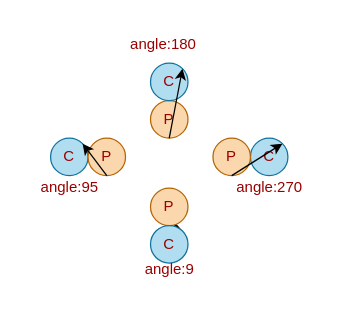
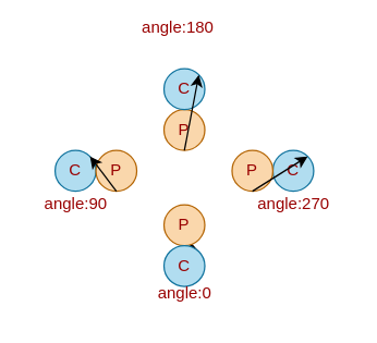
  <mxCell id="0" />
  <mxCell id="1" parent="0" />
  <mxCell id="2" value="" style="group;fontColor=#660000;" vertex="1" connectable="0" parent="1"><mxGeometry x="120" y="150" width="30" height="60" as="geometry" /></mxCell>
  <mxCell id="3" style="edgeStyle=none;html=1;exitX=0.5;exitY=1;exitDx=0;exitDy=0;entryX=1;entryY=0;entryDx=0;entryDy=0;" edge="1" parent="2" source="4" target="5"><mxGeometry relative="1" as="geometry" /></mxCell>
  <mxCell id="4" value="&lt;font color=&quot;#990000&quot;&gt;P&lt;/font&gt;" style="ellipse;whiteSpace=wrap;html=1;aspect=fixed;fillColor=#fad7ac;strokeColor=#b46504;" vertex="1" parent="2"><mxGeometry width="30" height="30" as="geometry" /></mxCell>
  <mxCell id="5" value="C" style="ellipse;whiteSpace=wrap;html=1;aspect=fixed;fillColor=#b1ddf0;strokeColor=#10739e;fontColor=#990000;" vertex="1" parent="2"><mxGeometry y="30" width="30" height="30" as="geometry" /></mxCell>
- <mxCell id="6" value="angle:9" style="text;html=1;align=center;verticalAlign=middle;resizable=0;points=[];autosize=1;strokeColor=none;fillColor=none;fontColor=#990000;" vertex="1" parent="1"><mxGeometry x="105" y="200" width="60" height="30" as="geometry" /></mxCell>
+ <mxCell id="6" value="angle:0" style="text;html=1;align=center;verticalAlign=middle;resizable=0;points=[];autosize=1;strokeColor=none;fillColor=none;fontColor=#990000;" vertex="1" parent="1"><mxGeometry x="105" y="200" width="60" height="30" as="geometry" /></mxCell>
  <mxCell id="7" value="" style="group;fontColor=#660000;" vertex="1" connectable="0" parent="1"><mxGeometry x="40" y="80" width="30" height="60" as="geometry" /></mxCell>
  <mxCell id="8" value="C" style="ellipse;whiteSpace=wrap;html=1;aspect=fixed;fillColor=#b1ddf0;strokeColor=#10739e;fontColor=#990000;" vertex="1" parent="7"><mxGeometry y="30" width="30" height="30" as="geometry" /></mxCell>
- <mxCell id="9" value="angle:95" style="text;html=1;align=center;verticalAlign=middle;resizable=0;points=[];autosize=1;strokeColor=none;fillColor=none;fontColor=#990000;" vertex="1" parent="1"><mxGeometry x="20" y="135" width="70" height="30" as="geometry" /></mxCell>
+ <mxCell id="9" value="angle:90" style="text;html=1;align=center;verticalAlign=middle;resizable=0;points=[];autosize=1;strokeColor=none;fillColor=none;fontColor=#990000;" vertex="1" parent="1"><mxGeometry x="20" y="135" width="70" height="30" as="geometry" /></mxCell>
  <mxCell id="10" value="&lt;font color=&quot;#990000&quot;&gt;P&lt;/font&gt;" style="ellipse;whiteSpace=wrap;html=1;aspect=fixed;fillColor=#fad7ac;strokeColor=#b46504;" vertex="1" parent="1"><mxGeometry x="70" y="110" width="30" height="30" as="geometry" /></mxCell>
  <mxCell id="11" style="edgeStyle=none;html=1;exitX=0.5;exitY=1;exitDx=0;exitDy=0;entryX=1;entryY=0;entryDx=0;entryDy=0;" edge="1" parent="1" source="10" target="8"><mxGeometry relative="1" as="geometry" /></mxCell>
  <mxCell id="12" value="" style="group;fontColor=#660000;" vertex="1" connectable="0" parent="1"><mxGeometry x="120" y="80" width="30" height="60" as="geometry" /></mxCell>
  <mxCell id="13" value="&lt;font color=&quot;#990000&quot;&gt;P&lt;/font&gt;" style="ellipse;whiteSpace=wrap;html=1;aspect=fixed;fillColor=#fad7ac;strokeColor=#b46504;" vertex="1" parent="12"><mxGeometry width="30" height="30" as="geometry" /></mxCell>
- <mxCell id="14" value="angle:180" style="text;html=1;align=center;verticalAlign=middle;resizable=0;points=[];autosize=1;strokeColor=none;fillColor=none;fontColor=#990000;" vertex="1" parent="1"><mxGeometry x="90" y="20" width="80" height="30" as="geometry" /></mxCell>
+ <mxCell id="14" value="angle:180" style="text;html=1;align=center;verticalAlign=middle;resizable=0;points=[];autosize=1;strokeColor=none;fillColor=none;fontColor=#990000;" vertex="1" parent="1"><mxGeometry x="90" y="5" width="80" height="30" as="geometry" /></mxCell>
  <mxCell id="15" value="C" style="ellipse;whiteSpace=wrap;html=1;aspect=fixed;fillColor=#b1ddf0;strokeColor=#10739e;fontColor=#990000;" vertex="1" parent="1"><mxGeometry x="120" y="50" width="30" height="30" as="geometry" /></mxCell>
  <mxCell id="16" style="edgeStyle=none;html=1;exitX=0.5;exitY=1;exitDx=0;exitDy=0;entryX=1;entryY=0;entryDx=0;entryDy=0;" edge="1" parent="1" source="13" target="15"><mxGeometry relative="1" as="geometry" /></mxCell>
  <mxCell id="17" value="C" style="ellipse;whiteSpace=wrap;html=1;aspect=fixed;fillColor=#b1ddf0;strokeColor=#10739e;fontColor=#990000;" vertex="1" parent="1"><mxGeometry x="200" y="110" width="30" height="30" as="geometry" /></mxCell>
  <mxCell id="18" value="angle:270" style="text;html=1;align=center;verticalAlign=middle;resizable=0;points=[];autosize=1;strokeColor=none;fillColor=none;fontColor=#990000;" vertex="1" parent="1"><mxGeometry x="175" y="135" width="80" height="30" as="geometry" /></mxCell>
  <mxCell id="19" value="&lt;font color=&quot;#990000&quot;&gt;P&lt;/font&gt;" style="ellipse;whiteSpace=wrap;html=1;aspect=fixed;fillColor=#fad7ac;strokeColor=#b46504;" vertex="1" parent="1"><mxGeometry x="170" y="110" width="30" height="30" as="geometry" /></mxCell>
  <mxCell id="20" style="edgeStyle=none;html=1;exitX=0.5;exitY=1;exitDx=0;exitDy=0;entryX=1;entryY=0;entryDx=0;entryDy=0;" edge="1" parent="1" source="19" target="17"><mxGeometry relative="1" as="geometry" /></mxCell>
